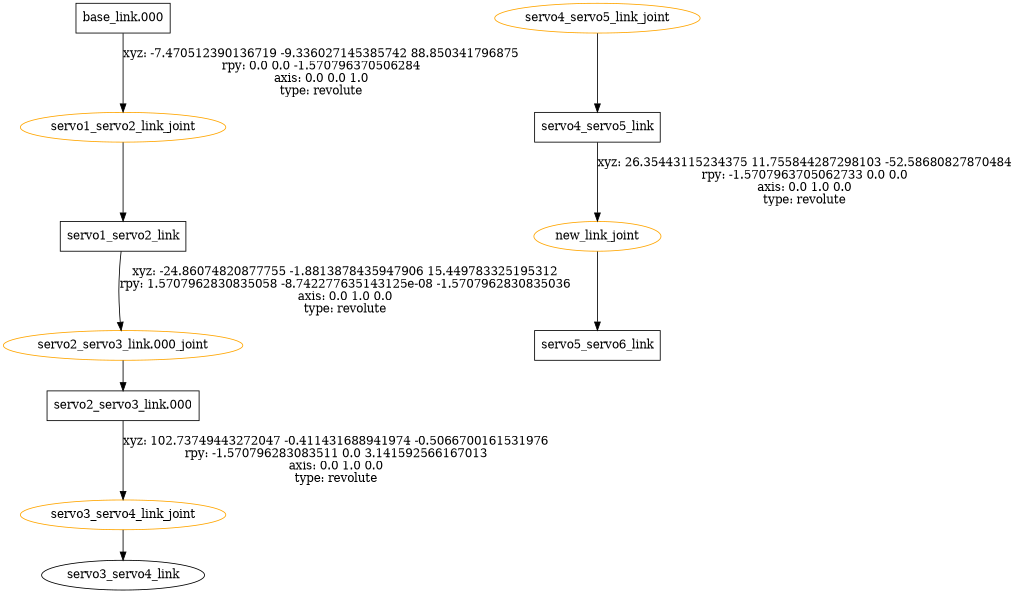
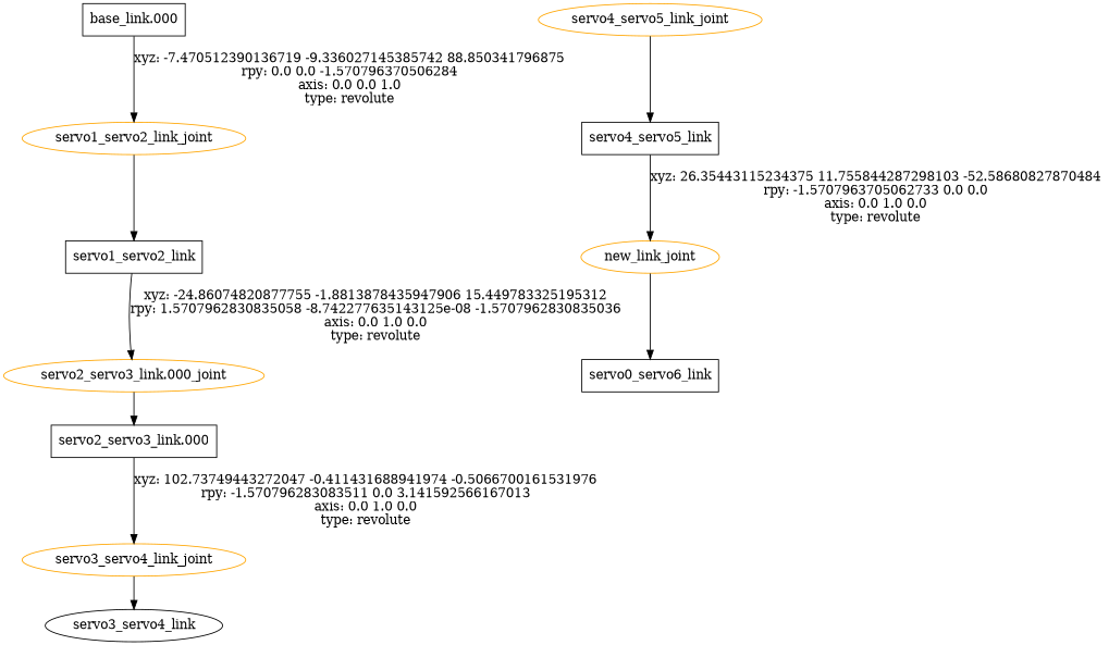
  digraph {
    nodesep=0.5
    node [shape=ellipse]
    n1 [label="base_link.000" shape=box]
    servo1_servo2_link_joint [color=orange fontcolor=black]
    n3 [label=servo1_servo2_link shape=box]
    "servo2_servo3_link.000_joint" [color=orange fontcolor=black]
    n5 [label="servo2_servo3_link.000" shape=box]
    servo3_servo4_link_joint [color=orange fontcolor=black]
    n7 [label=servo3_servo4_link]
    servo4_servo5_link_joint [color=orange fontcolor=black]
    n9 [label=servo4_servo5_link shape=box]
    new_link_joint [color=orange fontcolor=black]
-   n11 [label=servo5_servo6_link shape=box]
+   n11 [label=servo0_servo6_link shape=box]
    n1 -> servo1_servo2_link_joint [label="xyz: -7.470512390136719 -9.336027145385742 88.850341796875 \nrpy: 0.0 0.0 -1.570796370506284 \naxis: 0.0 0.0 1.0 \ntype: revolute "]
    servo1_servo2_link_joint -> n3
    n3 -> "servo2_servo3_link.000_joint" [label="xyz: -24.86074820877755 -1.8813878435947906 15.449783325195312 \nrpy: 1.5707962830835058 -8.742277635143125e-08 -1.5707962830835036 \naxis: 0.0 1.0 0.0 \ntype: revolute "]
    "servo2_servo3_link.000_joint" -> n5
    n5 -> servo3_servo4_link_joint [label="xyz: 102.73749443272047 -0.411431688941974 -0.5066700161531976 \nrpy: -1.570796283083511 0.0 3.141592566167013 \naxis: 0.0 1.0 0.0 \ntype: revolute "]
    servo3_servo4_link_joint -> n7
    servo4_servo5_link_joint -> n9
    n9 -> new_link_joint [label="xyz: 26.35443115234375 11.755844287298103 -52.58680827870484 \nrpy: -1.5707963705062733 0.0 0.0 \naxis: 0.0 1.0 0.0 \ntype: revolute "]
    new_link_joint -> n11
  }
